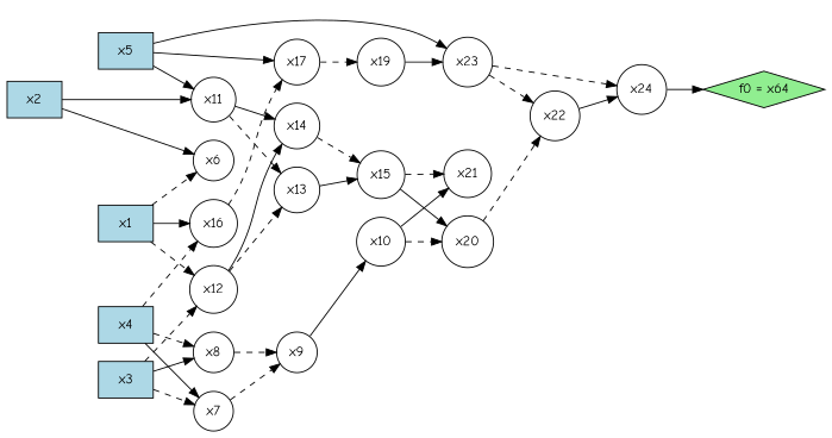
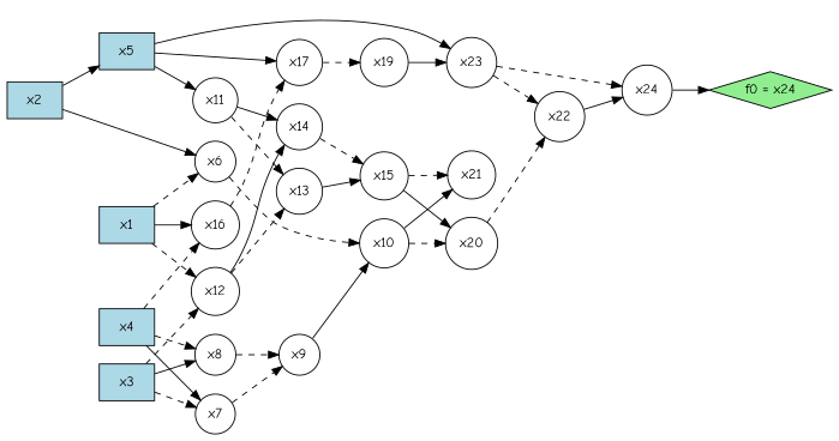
  digraph {
    fontname="Comic Neue"
    rankdir=LR
    node [fontname="Comic Neue" shape=circle]
    edge [fontname="Comic Neue" style=dashed]
    n1 [fillcolor=lightblue label=x1 shape=box style=filled]
    n2 [label=x6]
    n3 [label=x16]
    n4 [label=x12]
    n5 [label=x10]
    n6 [label=x17]
    n7 [label=x13]
    n8 [label=x14]
    n9 [fillcolor=lightblue label=x2 shape=box style=filled]
    n10 [label=x11]
    n11 [fillcolor=lightblue label=x3 shape=box style=filled]
    n12 [label=x8]
    n13 [label=x7]
    n14 [label=x9]
    n15 [fillcolor=lightblue label=x4 shape=box style=filled]
    n16 [fillcolor=lightblue label=x5 shape=box style=filled]
    n17 [label=x23]
    n18 [label=x19]
    n19 [label=x22]
    n20 [label=x24]
    n21 [label=x20]
    n22 [label=x21]
    n23 [label=x15]
-   n24 [fillcolor=lightgreen label="f0 = x64" shape=diamond style=filled]
+   n24 [fillcolor=lightgreen label="f0 = x24" shape=diamond style=filled]
    n1 -> n2
    n1 -> n3 [style=solid]
    n1 -> n4
+   n2 -> n5
    n3 -> n6
    n4 -> n7
    n4 -> n8 [style=solid]
    n5 -> n21
    n5 -> n22 [style=solid]
    n6 -> n18
    n7 -> n23 [style=solid]
    n8 -> n23
    n9 -> n2 [style=solid]
-   n9 -> n10 [style=solid]
+   n9 -> n16 [style=solid]
    n10 -> n7
    n10 -> n8 [style=solid]
    n11 -> n4
    n11 -> n12 [style=solid]
    n11 -> n13
    n12 -> n14
    n13 -> n14
    n14 -> n5 [style=solid]
    n15 -> n3
    n15 -> n12
    n15 -> n13 [style=solid]
    n16 -> n6 [style=solid]
    n16 -> n10 [style=solid]
    n16 -> n17 [style=solid]
    n17 -> n19
    n17 -> n20
    n18 -> n17 [style=solid]
    n19 -> n20 [style=solid]
    n20 -> n24 [style=solid]
    n21 -> n19
    n23 -> n21 [style=solid]
    n23 -> n22
  }
